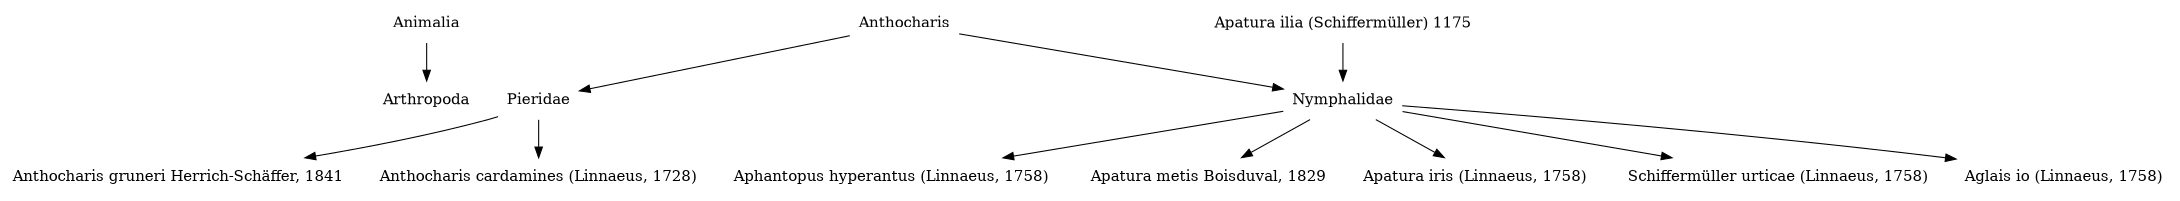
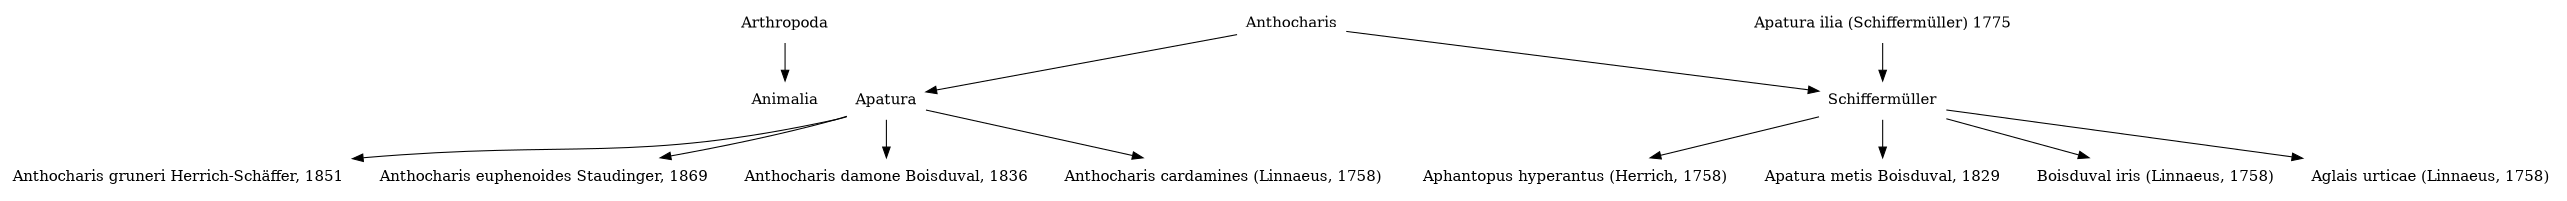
  digraph {
    node [shape=plaintext]
    n1 [label=Animalia]
    n2 [label=Arthropoda]
    n3 [label=Anthocharis]
-   n4 [label=Pieridae]
-   n5 [label=Nymphalidae]
-   n6 [label="Anthocharis gruneri Herrich-Schäffer, 1841"]
-   n9 [label="Anthocharis cardamines (Linnaeus, 1728)"]
-   n10 [label="Aphantopus hyperantus (Linnaeus, 1758) "]
+   n4 [label=Apatura]
+   n5 [label="Schiffermüller"]
+   n6 [label="Anthocharis gruneri Herrich-Schäffer, 1851"]
+   n7 [label="Anthocharis euphenoides Staudinger, 1869"]
+   n8 [label="Anthocharis damone Boisduval, 1836"]
+   n9 [label="Anthocharis cardamines (Linnaeus, 1758) "]
+   n10 [label="Aphantopus hyperantus (Herrich, 1758)"]
    n11 [label="Apatura metis Boisduval, 1829"]
-   n12 [label="Apatura iris (Linnaeus, 1758) "]
-   n13 [label="Schiffermüller urticae (Linnaeus, 1758)"]
-   n14 [label="Aglais io (Linnaeus, 1758) "]
-   n15 [label="Apatura ilia (Schiffermüller) 1175"]
-   n1 -> n2
+   n12 [label="Boisduval iris (Linnaeus, 1758)"]
+   n13 [label="Aglais urticae (Linnaeus, 1758) "]
+   n15 [label="Apatura ilia (Schiffermüller) 1775"]
+   n2 -> n1
    n3 -> n4
    n3 -> n5
    n4 -> n6
+   n4 -> n7
+   n4 -> n8
    n4 -> n9
    n5 -> n10
    n5 -> n11
    n5 -> n12
    n5 -> n13
-   n5 -> n14
    n15 -> n5
  }
